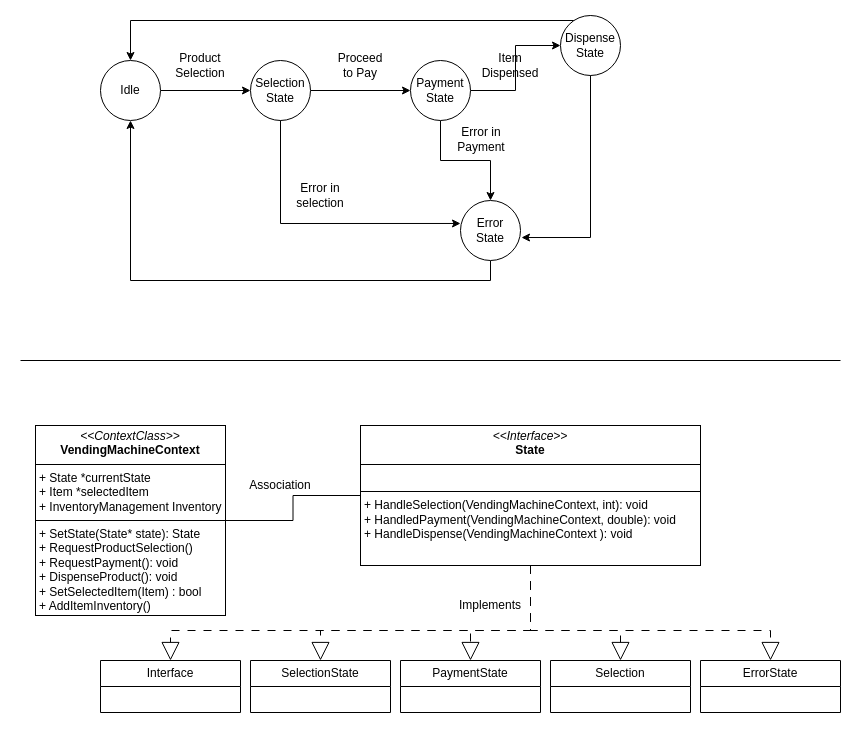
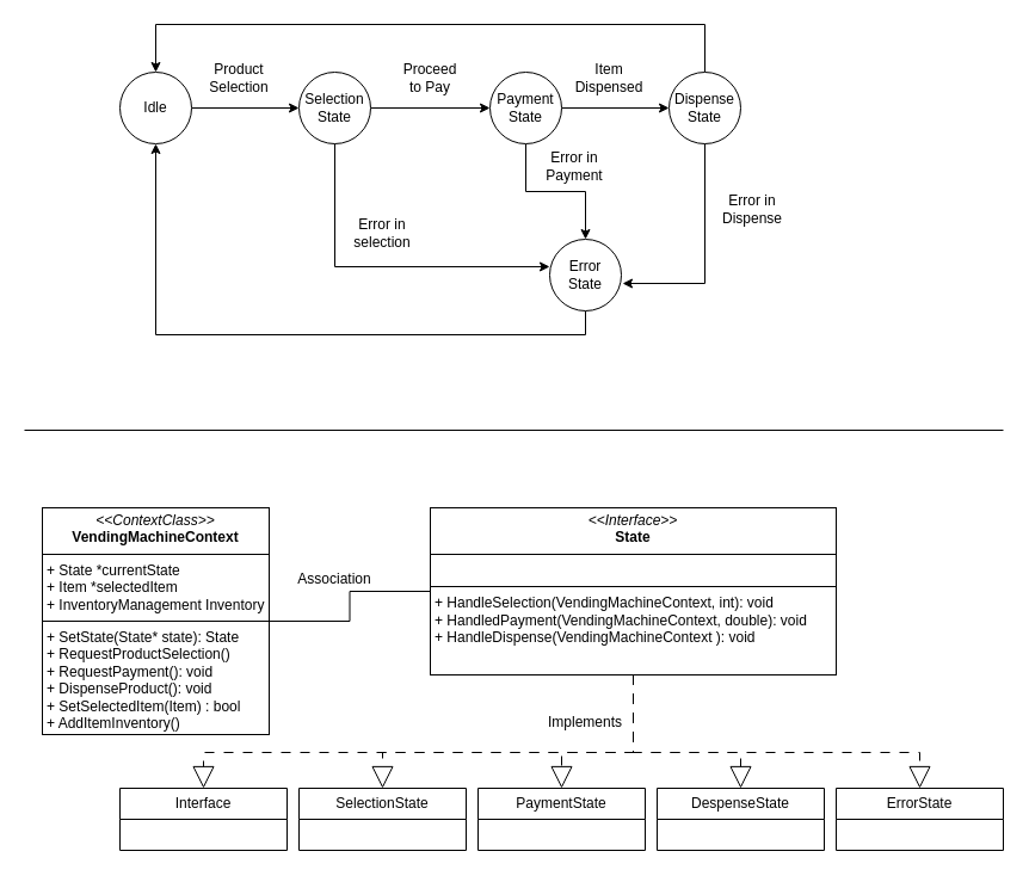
  <mxCell id="0" />
  <mxCell id="1" parent="0" />
  <mxCell id="2" style="edgeStyle=orthogonalEdgeStyle;rounded=0;orthogonalLoop=1;jettySize=auto;html=1;exitX=1;exitY=0.5;exitDx=0;exitDy=0;entryX=0;entryY=0.5;entryDx=0;entryDy=0;" edge="1" parent="1" source="3" target="5"><mxGeometry relative="1" as="geometry" /></mxCell>
  <mxCell id="3" value="Idle" style="shape=ellipse;html=1;dashed=0;whiteSpace=wrap;aspect=fixed;perimeter=ellipsePerimeter;" vertex="1" parent="1"><mxGeometry x="100" y="60" width="60" height="60" as="geometry" /></mxCell>
  <mxCell id="4" style="edgeStyle=orthogonalEdgeStyle;rounded=0;orthogonalLoop=1;jettySize=auto;html=1;exitX=1;exitY=0.5;exitDx=0;exitDy=0;entryX=0;entryY=0.5;entryDx=0;entryDy=0;" edge="1" parent="1" source="5" target="8"><mxGeometry relative="1" as="geometry" /></mxCell>
  <mxCell id="5" value="Selection State" style="shape=ellipse;html=1;dashed=0;whiteSpace=wrap;aspect=fixed;perimeter=ellipsePerimeter;" vertex="1" parent="1"><mxGeometry x="250" y="60" width="60" height="60" as="geometry" /></mxCell>
  <mxCell id="6" style="edgeStyle=orthogonalEdgeStyle;rounded=0;orthogonalLoop=1;jettySize=auto;html=1;exitX=1;exitY=0.5;exitDx=0;exitDy=0;entryX=0;entryY=0.5;entryDx=0;entryDy=0;" edge="1" parent="1" source="8" target="10"><mxGeometry relative="1" as="geometry" /></mxCell>
  <mxCell id="7" style="edgeStyle=orthogonalEdgeStyle;rounded=0;orthogonalLoop=1;jettySize=auto;html=1;exitX=0.5;exitY=1;exitDx=0;exitDy=0;" edge="1" parent="1" source="8" target="12"><mxGeometry relative="1" as="geometry" /></mxCell>
  <mxCell id="8" value="Payment State" style="shape=ellipse;html=1;dashed=0;whiteSpace=wrap;aspect=fixed;perimeter=ellipsePerimeter;" vertex="1" parent="1"><mxGeometry x="410" y="60" width="60" height="60" as="geometry" /></mxCell>
  <mxCell id="9" style="edgeStyle=orthogonalEdgeStyle;rounded=0;orthogonalLoop=1;jettySize=auto;html=1;exitX=0.5;exitY=0;exitDx=0;exitDy=0;entryX=0.5;entryY=0;entryDx=0;entryDy=0;" edge="1" parent="1" source="10" target="3"><mxGeometry relative="1" as="geometry"><Array as="points"><mxPoint x="590" y="20" /><mxPoint x="130" y="20" /></Array></mxGeometry></mxCell>
- <mxCell id="10" value="Dispense State" style="shape=ellipse;html=1;dashed=0;whiteSpace=wrap;aspect=fixed;perimeter=ellipsePerimeter;" vertex="1" parent="1"><mxGeometry x="560" y="15" width="60" height="60" as="geometry" /></mxCell>
+ <mxCell id="10" value="Dispense State" style="shape=ellipse;html=1;dashed=0;whiteSpace=wrap;aspect=fixed;perimeter=ellipsePerimeter;" vertex="1" parent="1"><mxGeometry x="560" y="60" width="60" height="60" as="geometry" /></mxCell>
  <mxCell id="11" style="edgeStyle=orthogonalEdgeStyle;rounded=0;orthogonalLoop=1;jettySize=auto;html=1;exitX=0.5;exitY=1;exitDx=0;exitDy=0;entryX=0.5;entryY=1;entryDx=0;entryDy=0;" edge="1" parent="1" source="12" target="3"><mxGeometry relative="1" as="geometry" /></mxCell>
  <mxCell id="12" value="Error State" style="shape=ellipse;html=1;dashed=0;whiteSpace=wrap;aspect=fixed;perimeter=ellipsePerimeter;" vertex="1" parent="1"><mxGeometry x="460" y="200" width="60" height="60" as="geometry" /></mxCell>
  <mxCell id="13" value="Product Selection" style="text;html=1;align=center;verticalAlign=middle;whiteSpace=wrap;rounded=0;" vertex="1" parent="1"><mxGeometry x="170" y="50" width="60" height="30" as="geometry" /></mxCell>
  <mxCell id="14" value="Proceed to Pay" style="text;html=1;align=center;verticalAlign=middle;whiteSpace=wrap;rounded=0;" vertex="1" parent="1"><mxGeometry x="330" y="50" width="60" height="30" as="geometry" /></mxCell>
  <mxCell id="15" value="Item Dispensed" style="text;html=1;align=center;verticalAlign=middle;whiteSpace=wrap;rounded=0;" vertex="1" parent="1"><mxGeometry x="480" y="50" width="60" height="30" as="geometry" /></mxCell>
  <mxCell id="16" style="edgeStyle=orthogonalEdgeStyle;rounded=0;orthogonalLoop=1;jettySize=auto;html=1;exitX=0.5;exitY=1;exitDx=0;exitDy=0;entryX=0;entryY=0.383;entryDx=0;entryDy=0;entryPerimeter=0;" edge="1" parent="1" source="5" target="12"><mxGeometry relative="1" as="geometry" /></mxCell>
  <mxCell id="17" style="edgeStyle=orthogonalEdgeStyle;rounded=0;orthogonalLoop=1;jettySize=auto;html=1;exitX=0.5;exitY=1;exitDx=0;exitDy=0;entryX=1.017;entryY=0.617;entryDx=0;entryDy=0;entryPerimeter=0;" edge="1" parent="1" source="10" target="12"><mxGeometry relative="1" as="geometry" /></mxCell>
  <mxCell id="18" value="Error in selection" style="text;html=1;align=center;verticalAlign=middle;whiteSpace=wrap;rounded=0;" vertex="1" parent="1"><mxGeometry x="290" y="180" width="60" height="30" as="geometry" /></mxCell>
  <mxCell id="19" value="Error in Payment" style="text;html=1;align=center;verticalAlign=middle;whiteSpace=wrap;rounded=0;" vertex="1" parent="1"><mxGeometry x="451" y="124" width="60" height="30" as="geometry" /></mxCell>
+ <mxCell id="20" value="Error in Dispense" style="text;html=1;align=center;verticalAlign=middle;whiteSpace=wrap;rounded=0;" vertex="1" parent="1"><mxGeometry x="600" y="160" width="60" height="30" as="geometry" /></mxCell>
  <mxCell id="21" value="" style="endArrow=none;html=1;rounded=0;" edge="1" parent="1"><mxGeometry width="50" height="50" relative="1" as="geometry"><mxPoint y="360" as="sourcePoint" x="20" /><mxPoint x="840" y="360" as="targetPoint" /></mxGeometry></mxCell>
  <mxCell id="22" style="endArrow=block;endSize=16;endFill=0;html=1;rounded=0;dashed=1;dashPattern=8 8;" edge="1" parent="1" source="27" target="31"><mxGeometry relative="1" as="geometry"><Array as="points"><mxPoint x="530" y="630" /><mxPoint x="170" y="630" /></Array></mxGeometry></mxCell>
  <mxCell id="23" style="endArrow=block;endSize=16;endFill=0;html=1;rounded=0;dashed=1;dashPattern=8 8;" edge="1" parent="1" source="27" target="32"><mxGeometry relative="1" as="geometry"><Array as="points"><mxPoint x="530" y="630" /><mxPoint x="320" y="630" /></Array></mxGeometry></mxCell>
  <mxCell id="24" style="endArrow=block;endSize=16;endFill=0;html=1;rounded=0;dashed=1;dashPattern=8 8;" edge="1" parent="1" source="27" target="30"><mxGeometry relative="1" as="geometry"><Array as="points"><mxPoint x="530" y="630" /><mxPoint x="470" y="630" /></Array></mxGeometry></mxCell>
  <mxCell id="25" style="endArrow=block;endSize=16;endFill=0;html=1;rounded=0;dashed=1;dashPattern=8 8;" edge="1" parent="1" source="27" target="33"><mxGeometry relative="1" as="geometry"><Array as="points"><mxPoint x="530" y="630" /><mxPoint x="620" y="630" /></Array></mxGeometry></mxCell>
  <mxCell id="26" style="endArrow=block;endSize=16;endFill=0;html=1;rounded=0;dashed=1;dashPattern=8 8;" edge="1" parent="1" source="27" target="34"><mxGeometry relative="1" as="geometry"><Array as="points"><mxPoint x="530" y="630" /><mxPoint x="770" y="630" /></Array></mxGeometry></mxCell>
  <mxCell id="27" value="&lt;p style=&quot;margin:0px;margin-top:4px;text-align:center;&quot;&gt;&lt;i&gt;&amp;lt;&amp;lt;Interface&amp;gt;&amp;gt;&lt;/i&gt;&lt;br&gt;&lt;b&gt;State&lt;/b&gt;&lt;/p&gt;&lt;hr size=&quot;1&quot; style=&quot;border-style:solid;&quot;&gt;&lt;p style=&quot;margin:0px;margin-left:4px;&quot;&gt;&lt;br&gt;&lt;/p&gt;&lt;hr size=&quot;1&quot; style=&quot;border-style:solid;&quot;&gt;&lt;p style=&quot;margin:0px;margin-left:4px;&quot;&gt;+ HandleSelection(VendingMachineContext, int): void&lt;br&gt;+ HandledPayment(VendingMachineContext, double): void&lt;/p&gt;&lt;p style=&quot;margin:0px;margin-left:4px;&quot;&gt;+ HandleDispense(VendingMachineContext ): void&lt;/p&gt;" style="verticalAlign=top;align=left;overflow=fill;html=1;whiteSpace=wrap;" vertex="1" parent="1"><mxGeometry x="360" y="425" width="340" height="140" as="geometry" /></mxCell>
  <mxCell id="28" style="edgeStyle=orthogonalEdgeStyle;rounded=0;orthogonalLoop=1;jettySize=auto;html=1;exitX=1;exitY=0.5;exitDx=0;exitDy=0;endArrow=none;endFill=0;" edge="1" parent="1" source="29" target="27"><mxGeometry relative="1" as="geometry" /></mxCell>
  <mxCell id="29" value="&lt;p style=&quot;margin:0px;margin-top:4px;text-align:center;&quot;&gt;&lt;i&gt;&amp;lt;&amp;lt;ContextClass&amp;gt;&amp;gt;&lt;/i&gt;&lt;br&gt;&lt;b&gt;VendingMachineContext&lt;/b&gt;&lt;/p&gt;&lt;hr size=&quot;1&quot; style=&quot;border-style:solid;&quot;&gt;&lt;p style=&quot;margin:0px;margin-left:4px;&quot;&gt;+ State *currentState&lt;/p&gt;&lt;p style=&quot;margin:0px;margin-left:4px;&quot;&gt;+ Item *selectedItem&lt;/p&gt;&lt;p style=&quot;margin:0px;margin-left:4px;&quot;&gt;+ InventoryManagement Inventory&lt;/p&gt;&lt;hr size=&quot;1&quot; style=&quot;border-style:solid;&quot;&gt;&lt;p style=&quot;margin:0px;margin-left:4px;&quot;&gt;+ SetState(State* state): State&lt;/p&gt;&lt;p style=&quot;margin:0px;margin-left:4px;&quot;&gt;+ RequestProductSelection()&lt;/p&gt;&lt;p style=&quot;margin:0px;margin-left:4px;&quot;&gt;+ RequestPayment(): void&lt;/p&gt;&lt;p style=&quot;margin:0px;margin-left:4px;&quot;&gt;+ DispenseProduct(): void&lt;/p&gt;&lt;p style=&quot;margin:0px;margin-left:4px;&quot;&gt;+ SetSelectedItem(Item) : bool&lt;/p&gt;&lt;p style=&quot;margin:0px;margin-left:4px;&quot;&gt;+ AddItemInventory()&lt;/p&gt;" style="verticalAlign=top;align=left;overflow=fill;html=1;whiteSpace=wrap;" vertex="1" parent="1"><mxGeometry x="35" y="425" width="190" height="190" as="geometry" /></mxCell>
  <mxCell id="30" value="PaymentState" style="swimlane;fontStyle=0;childLayout=stackLayout;horizontal=1;startSize=26;fillColor=none;horizontalStack=0;resizeParent=1;resizeParentMax=0;resizeLast=0;collapsible=1;marginBottom=0;whiteSpace=wrap;html=1;" vertex="1" parent="1"><mxGeometry x="400" y="660" width="140" height="52" as="geometry" /></mxCell>
  <mxCell id="31" value="Interface" style="swimlane;fontStyle=0;childLayout=stackLayout;horizontal=1;startSize=26;fillColor=none;horizontalStack=0;resizeParent=1;resizeParentMax=0;resizeLast=0;collapsible=1;marginBottom=0;whiteSpace=wrap;html=1;" vertex="1" parent="1"><mxGeometry x="100" y="660" width="140" height="52" as="geometry" /></mxCell>
  <mxCell id="32" value="SelectionState" style="swimlane;fontStyle=0;childLayout=stackLayout;horizontal=1;startSize=26;fillColor=none;horizontalStack=0;resizeParent=1;resizeParentMax=0;resizeLast=0;collapsible=1;marginBottom=0;whiteSpace=wrap;html=1;" vertex="1" parent="1"><mxGeometry x="250" y="660" width="140" height="52" as="geometry" /></mxCell>
- <mxCell id="33" value="Selection" style="swimlane;fontStyle=0;childLayout=stackLayout;horizontal=1;startSize=26;fillColor=none;horizontalStack=0;resizeParent=1;resizeParentMax=0;resizeLast=0;collapsible=1;marginBottom=0;whiteSpace=wrap;html=1;" vertex="1" parent="1"><mxGeometry x="550" y="660" width="140" height="52" as="geometry" /></mxCell>
+ <mxCell id="33" value="DespenseState" style="swimlane;fontStyle=0;childLayout=stackLayout;horizontal=1;startSize=26;fillColor=none;horizontalStack=0;resizeParent=1;resizeParentMax=0;resizeLast=0;collapsible=1;marginBottom=0;whiteSpace=wrap;html=1;" vertex="1" parent="1"><mxGeometry x="550" y="660" width="140" height="52" as="geometry" /></mxCell>
  <mxCell id="34" value="ErrorState" style="swimlane;fontStyle=0;childLayout=stackLayout;horizontal=1;startSize=26;fillColor=none;horizontalStack=0;resizeParent=1;resizeParentMax=0;resizeLast=0;collapsible=1;marginBottom=0;whiteSpace=wrap;html=1;" vertex="1" parent="1"><mxGeometry x="700" y="660" width="140" height="52" as="geometry" /></mxCell>
  <mxCell id="35" value="Association" style="text;html=1;align=center;verticalAlign=middle;whiteSpace=wrap;rounded=0;" vertex="1" parent="1"><mxGeometry x="250" y="470" width="60" height="30" as="geometry" /></mxCell>
  <mxCell id="36" value="Implements" style="text;html=1;align=center;verticalAlign=middle;whiteSpace=wrap;rounded=0;" vertex="1" parent="1"><mxGeometry x="460" y="590" width="60" height="30" as="geometry" /></mxCell>
